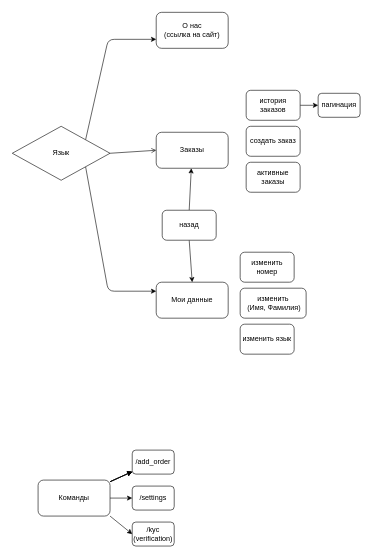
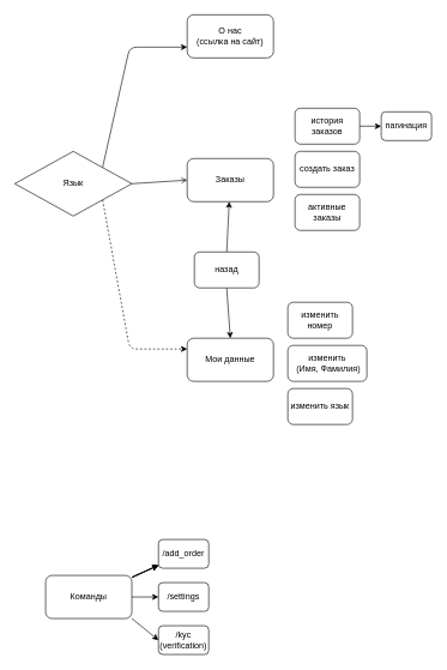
  <mxCell id="0" />
  <mxCell id="1" parent="0" />
  <mxCell id="2" value="Заказы" style="rounded=1;whiteSpace=wrap;html=1;" parent="1" vertex="1"><mxGeometry x="260" y="220" width="120" height="60" as="geometry" /></mxCell>
  <mxCell id="3" value="Мои данные" style="rounded=1;whiteSpace=wrap;html=1;" parent="1" vertex="1"><mxGeometry x="260" y="470" width="120" height="60" as="geometry" /></mxCell>
  <mxCell id="4" style="edgeStyle=none;html=1;exitX=1;exitY=0;exitDx=0;exitDy=0;entryX=0;entryY=0.75;entryDx=0;entryDy=0;" parent="1" source="7" target="8" edge="1"><mxGeometry relative="1" as="geometry"><Array as="points"><mxPoint x="180" y="65" /></Array></mxGeometry></mxCell>
  <mxCell id="5" style="edgeStyle=none;html=1;exitX=1;exitY=0.5;exitDx=0;exitDy=0;entryX=0;entryY=0.5;entryDx=0;entryDy=0;endArrow=open;" parent="1" source="7" target="2" edge="1"><mxGeometry relative="1" as="geometry" /></mxCell>
- <mxCell id="6" style="edgeStyle=none;html=1;exitX=1;exitY=1;exitDx=0;exitDy=0;entryX=0;entryY=0.25;entryDx=0;entryDy=0;" parent="1" source="7" target="3" edge="1"><mxGeometry relative="1" as="geometry"><Array as="points"><mxPoint x="180" y="485" /></Array></mxGeometry></mxCell>
+ <mxCell id="6" style="edgeStyle=none;html=1;exitX=1;exitY=1;exitDx=0;exitDy=0;entryX=0;entryY=0.25;entryDx=0;entryDy=0;dashed=1;" parent="1" source="7" target="3" edge="1"><mxGeometry relative="1" as="geometry"><Array as="points"><mxPoint x="180" y="485" /></Array></mxGeometry></mxCell>
  <mxCell id="7" value="Язык" style="rhombus;whiteSpace=wrap;html=1;" parent="1" vertex="1"><mxGeometry y="210" width="163" height="90" as="geometry" x="20" /></mxCell>
  <mxCell id="8" value="О нас&lt;br&gt;(ссылка на сайт)" style="rounded=1;whiteSpace=wrap;html=1;" parent="1" vertex="1"><mxGeometry x="260" y="20" width="120" height="60" as="geometry" /></mxCell>
  <mxCell id="9" value="изменить язык" style="rounded=1;whiteSpace=wrap;html=1;" parent="1" vertex="1"><mxGeometry x="400" y="540" width="90" height="50" as="geometry" /></mxCell>
  <mxCell id="10" value="активные заказы" style="rounded=1;whiteSpace=wrap;html=1;" parent="1" vertex="1"><mxGeometry x="410" y="270" width="90" height="50" as="geometry" /></mxCell>
  <mxCell id="11" value="изменить номер" style="rounded=1;whiteSpace=wrap;html=1;" parent="1" vertex="1"><mxGeometry x="400" y="420" width="90" height="50" as="geometry" /></mxCell>
  <mxCell id="12" value="создать заказ" style="rounded=1;whiteSpace=wrap;html=1;" parent="1" vertex="1"><mxGeometry x="410" y="210" width="90" height="50" as="geometry" /></mxCell>
  <mxCell id="13" value="" style="edgeStyle=none;html=1;" parent="1" source="14" target="19" edge="1"><mxGeometry relative="1" as="geometry" /></mxCell>
  <mxCell id="14" value="история заказов" style="rounded=1;whiteSpace=wrap;html=1;" parent="1" vertex="1"><mxGeometry x="410" y="150" width="90" height="50" as="geometry" /></mxCell>
  <mxCell id="15" value="изменить&lt;br&gt;&amp;nbsp;(Имя, Фамилия)" style="rounded=1;whiteSpace=wrap;html=1;" parent="1" vertex="1"><mxGeometry x="400" y="480" width="110" height="50" as="geometry" /></mxCell>
  <mxCell id="16" style="edgeStyle=none;html=1;exitX=0.5;exitY=0;exitDx=0;exitDy=0;" parent="1" source="18" target="2" edge="1"><mxGeometry relative="1" as="geometry" /></mxCell>
  <mxCell id="17" style="edgeStyle=none;html=1;exitX=0.5;exitY=1;exitDx=0;exitDy=0;entryX=0.5;entryY=0;entryDx=0;entryDy=0;" parent="1" source="18" target="3" edge="1"><mxGeometry relative="1" as="geometry" /></mxCell>
  <mxCell id="18" value="назад" style="rounded=1;whiteSpace=wrap;html=1;" parent="1" vertex="1"><mxGeometry x="270" y="350" width="90" height="50" as="geometry" /></mxCell>
  <mxCell id="19" value="пагинация" style="whiteSpace=wrap;html=1;rounded=1;" parent="1" vertex="1"><mxGeometry x="530" y="155" width="70" height="40" as="geometry" /></mxCell>
  <mxCell id="20" value="" style="edgeStyle=none;html=1;" parent="1" source="26" target="27" edge="1"><mxGeometry relative="1" as="geometry" /></mxCell>
  <mxCell id="21" value="" style="edgeStyle=none;html=1;" parent="1" source="26" target="27" edge="1"><mxGeometry relative="1" as="geometry" /></mxCell>
  <mxCell id="22" value="" style="edgeStyle=none;html=1;" parent="1" source="26" target="27" edge="1"><mxGeometry relative="1" as="geometry" /></mxCell>
  <mxCell id="23" value="" style="edgeStyle=none;html=1;" parent="1" source="26" target="27" edge="1"><mxGeometry relative="1" as="geometry" /></mxCell>
  <mxCell id="24" style="edgeStyle=none;html=1;exitX=1;exitY=1;exitDx=0;exitDy=0;entryX=0;entryY=0.5;entryDx=0;entryDy=0;" parent="1" source="26" target="28" edge="1"><mxGeometry relative="1" as="geometry" /></mxCell>
  <mxCell id="25" style="edgeStyle=none;html=1;exitX=1;exitY=0.5;exitDx=0;exitDy=0;entryX=0;entryY=0.5;entryDx=0;entryDy=0;" parent="1" source="26" target="29" edge="1"><mxGeometry relative="1" as="geometry" /></mxCell>
  <mxCell id="26" value="Кoманды" style="rounded=1;whiteSpace=wrap;html=1;" parent="1" vertex="1"><mxGeometry x="63" y="800" width="120" height="60" as="geometry" /></mxCell>
  <mxCell id="27" value="/add_order" style="whiteSpace=wrap;html=1;rounded=1;" parent="1" vertex="1"><mxGeometry x="220" y="750" width="70" height="40" as="geometry" /></mxCell>
  <mxCell id="28" value="/kyc&lt;br&gt;(verification)" style="whiteSpace=wrap;html=1;rounded=1;" parent="1" vertex="1"><mxGeometry x="220" y="870" width="70" height="40" as="geometry" /></mxCell>
  <mxCell id="29" value="/settings" style="whiteSpace=wrap;html=1;rounded=1;" parent="1" vertex="1"><mxGeometry x="220" y="810" width="70" height="40" as="geometry" /></mxCell>
